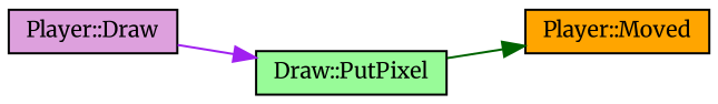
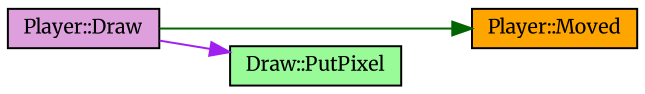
  digraph {
    fontname=Merriweather
    rankdir=LR
    node [color=black fontname=Merriweather fontsize=10 shape=record style=filled]
    edge [fontname=Merriweather fontsize=10 labelfontname=Helvetica labelfontsize=10 style=solid]
    n1 [fillcolor=plum fontcolor=black height=0.2 label="Player::Draw" width=0.4]
    n2 [fillcolor=orange height=0.2 label="Player::Moved" width=0.4]
    n3 [fillcolor=palegreen height=0.2 label="Draw::PutPixel" width=0.4]
-   n3 -> n2 [color=darkgreen]
+   n1 -> n2 [color=darkgreen]
    n1 -> n3 [color=purple]
  }
